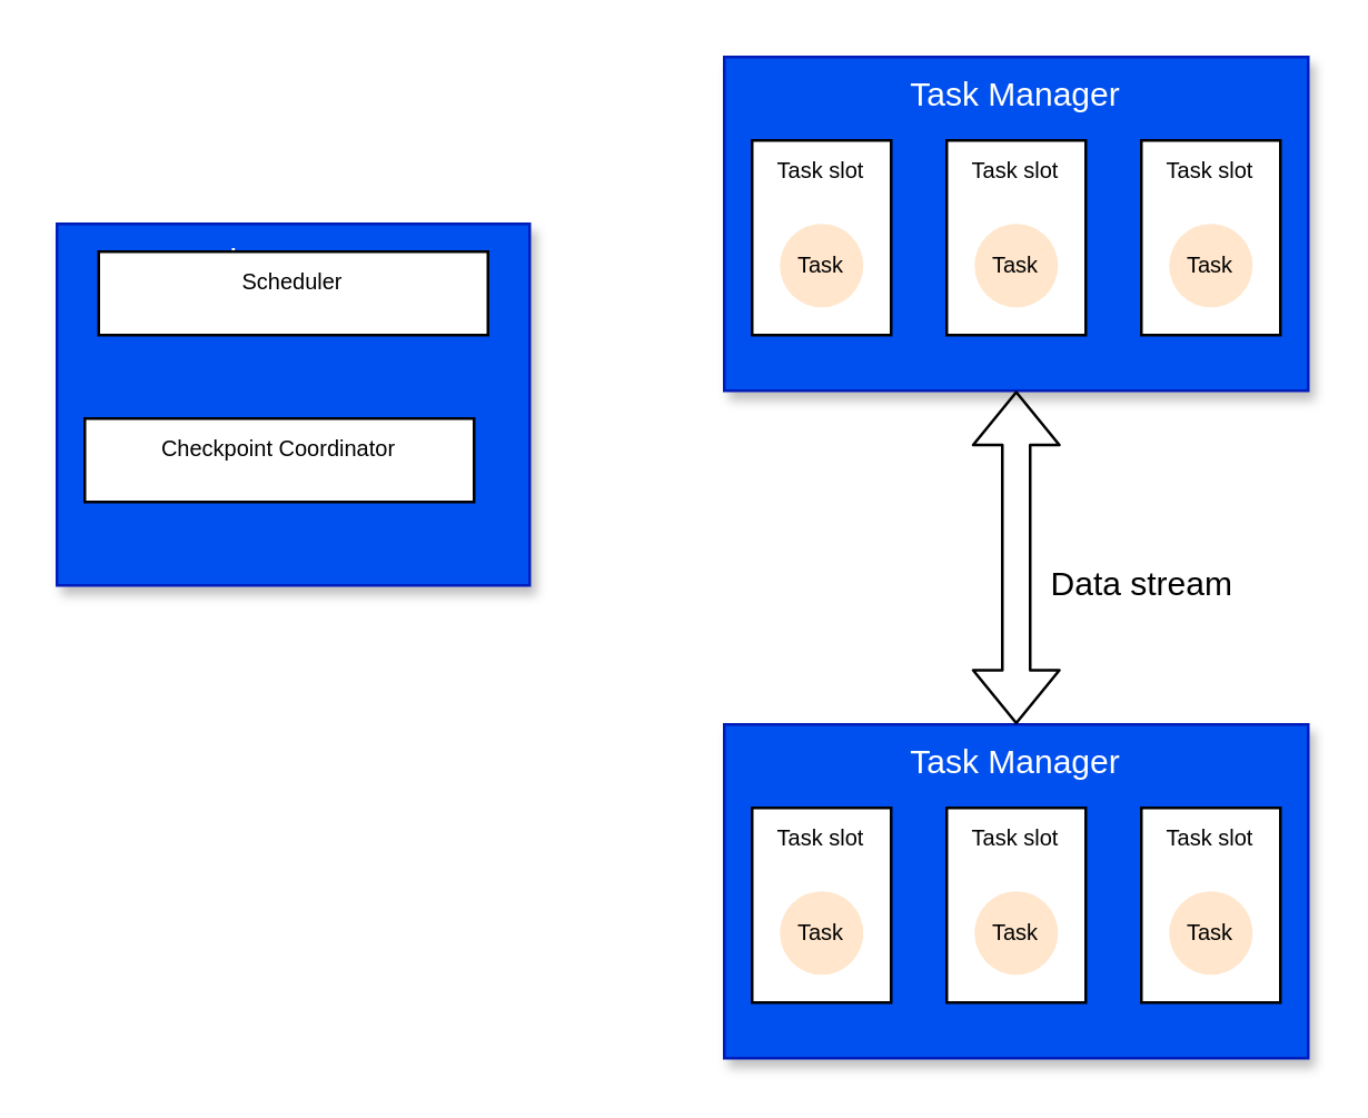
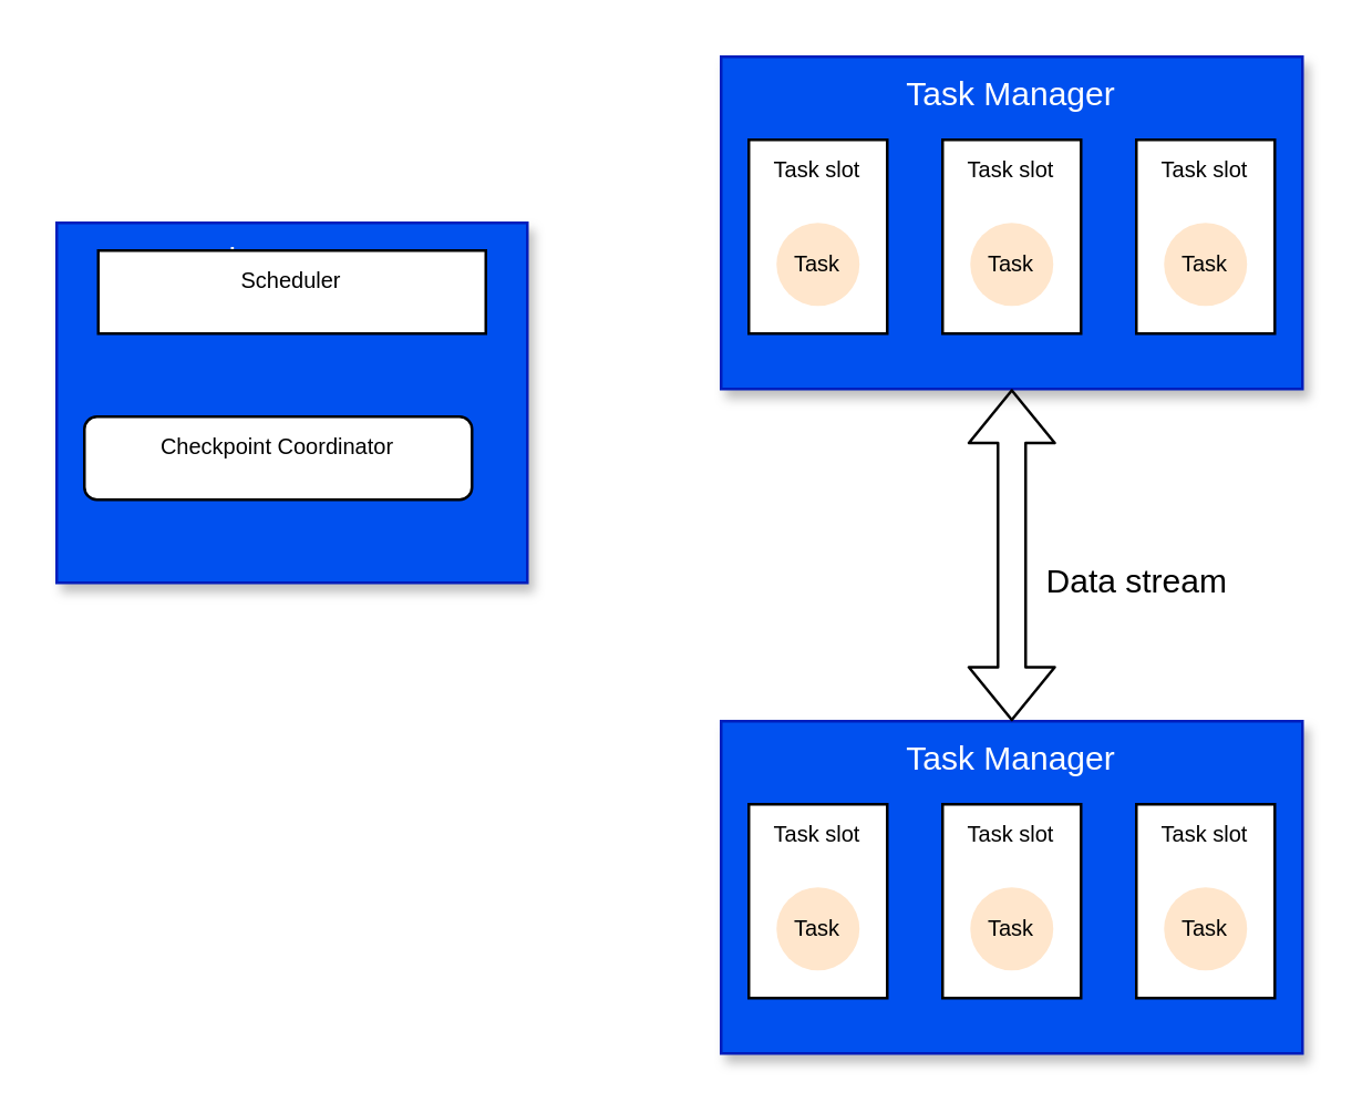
  <mxCell id="0" />
  <mxCell id="1" parent="0" />
  <mxCell id="2" value="Job Manager" style="rounded=0;whiteSpace=wrap;html=1;fillColor=#0050ef;strokeColor=#001DBC;shadow=1;verticalAlign=top;fontColor=#ffffff;" vertex="1" parent="1"><mxGeometry y="80" width="170" height="130" as="geometry" x="20" /></mxCell>
  <mxCell id="3" value="Task Manager" style="rounded=0;whiteSpace=wrap;html=1;fillColor=#0050ef;strokeColor=#001DBC;shadow=1;verticalAlign=top;fontColor=#ffffff;" vertex="1" parent="1"><mxGeometry x="260" y="20" width="210" height="120" as="geometry" /></mxCell>
  <mxCell id="4" value="Task slot" style="rounded=0;whiteSpace=wrap;html=1;shadow=0;fontSize=8;verticalAlign=top;" vertex="1" parent="1"><mxGeometry x="270" y="50" width="50" height="70" as="geometry" /></mxCell>
  <mxCell id="5" value="Task slot" style="rounded=0;whiteSpace=wrap;html=1;shadow=0;fontSize=8;verticalAlign=top;" vertex="1" parent="1"><mxGeometry x="340" y="50" width="50" height="70" as="geometry" /></mxCell>
  <mxCell id="6" value="Task slot" style="rounded=0;whiteSpace=wrap;html=1;shadow=0;fontSize=8;verticalAlign=top;" vertex="1" parent="1"><mxGeometry x="410" y="50" width="50" height="70" as="geometry" /></mxCell>
  <mxCell id="7" value="Task" style="ellipse;whiteSpace=wrap;html=1;aspect=fixed;shadow=0;fontSize=8;fillColor=#ffe6cc;strokeColor=none;" vertex="1" parent="1"><mxGeometry x="280" y="80" width="30" height="30" as="geometry" /></mxCell>
  <mxCell id="8" value="Task" style="ellipse;whiteSpace=wrap;html=1;aspect=fixed;shadow=0;fontSize=8;fillColor=#ffe6cc;strokeColor=none;" vertex="1" parent="1"><mxGeometry x="350" y="80" width="30" height="30" as="geometry" /></mxCell>
  <mxCell id="9" value="Task" style="ellipse;whiteSpace=wrap;html=1;aspect=fixed;shadow=0;fontSize=8;fillColor=#ffe6cc;strokeColor=none;" vertex="1" parent="1"><mxGeometry x="420" y="80" width="30" height="30" as="geometry" /></mxCell>
  <mxCell id="10" value="Task Manager" style="rounded=0;whiteSpace=wrap;html=1;fillColor=#0050ef;strokeColor=#001DBC;shadow=1;verticalAlign=top;fontColor=#ffffff;" vertex="1" parent="1"><mxGeometry x="260" y="260" width="210" height="120" as="geometry" /></mxCell>
  <mxCell id="11" value="Task slot" style="rounded=0;whiteSpace=wrap;html=1;shadow=0;fontSize=8;verticalAlign=top;" vertex="1" parent="1"><mxGeometry x="270" y="290" width="50" height="70" as="geometry" /></mxCell>
  <mxCell id="12" value="Task slot" style="rounded=0;whiteSpace=wrap;html=1;shadow=0;fontSize=8;verticalAlign=top;" vertex="1" parent="1"><mxGeometry x="340" y="290" width="50" height="70" as="geometry" /></mxCell>
  <mxCell id="13" value="Task slot" style="rounded=0;whiteSpace=wrap;html=1;shadow=0;fontSize=8;verticalAlign=top;" vertex="1" parent="1"><mxGeometry x="410" y="290" width="50" height="70" as="geometry" /></mxCell>
  <mxCell id="14" value="Task" style="ellipse;whiteSpace=wrap;html=1;aspect=fixed;shadow=0;fontSize=8;fillColor=#ffe6cc;strokeColor=none;" vertex="1" parent="1"><mxGeometry x="280" y="320" width="30" height="30" as="geometry" /></mxCell>
  <mxCell id="15" value="Task" style="ellipse;whiteSpace=wrap;html=1;aspect=fixed;shadow=0;fontSize=8;fillColor=#ffe6cc;strokeColor=none;" vertex="1" parent="1"><mxGeometry x="350" y="320" width="30" height="30" as="geometry" /></mxCell>
  <mxCell id="16" value="Task" style="ellipse;whiteSpace=wrap;html=1;aspect=fixed;shadow=0;fontSize=8;fillColor=#ffe6cc;strokeColor=none;" vertex="1" parent="1"><mxGeometry x="420" y="320" width="30" height="30" as="geometry" /></mxCell>
  <mxCell id="17" value="Scheduler" style="rounded=0;whiteSpace=wrap;html=1;shadow=0;fontSize=8;verticalAlign=top;" vertex="1" parent="1"><mxGeometry x="35" y="90" width="140" height="30" as="geometry" /></mxCell>
- <mxCell id="18" value="Checkpoint Coordinator" style="rounded=0;whiteSpace=wrap;html=1;shadow=0;fontSize=8;verticalAlign=top;" vertex="1" parent="1"><mxGeometry x="30" y="150" width="140" height="30" as="geometry" /></mxCell>
+ <mxCell id="18" value="Checkpoint Coordinator" style="whiteSpace=wrap;html=1;shadow=0;fontSize=8;verticalAlign=top;rounded=1;" vertex="1" parent="1"><mxGeometry x="30" y="150" width="140" height="30" as="geometry" /></mxCell>
  <mxCell id="19" value="" style="shape=flexArrow;endArrow=classic;startArrow=classic;html=1;fontSize=8;entryX=0.5;entryY=1;entryDx=0;entryDy=0;" edge="1" parent="1" source="10" target="3"><mxGeometry width="100" height="100" relative="1" as="geometry"><mxPoint x="190" y="320" as="sourcePoint" /><mxPoint x="360" y="150" as="targetPoint" /></mxGeometry></mxCell>
  <mxCell id="20" value="Data stream" style="text;html=1;align=center;verticalAlign=middle;resizable=0;points=[];autosize=1;strokeColor=none;fillColor=none;fontSize=12;" vertex="1" parent="1"><mxGeometry x="370" y="200" width="80" height="20" as="geometry" /></mxCell>
